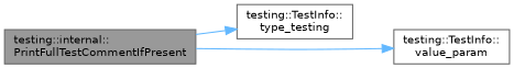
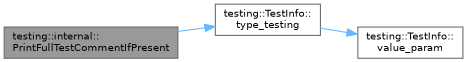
  digraph {
    rankdir=LR
    node [color=grey40 fillcolor=white fontname=Helvetica fontsize=10 shape=box style=filled]
    edge [color=steelblue1 fontname=Helvetica fontsize=10 labelfontname=Helvetica labelfontsize=10 style=solid]
    n1 [color=gray40 fillcolor=grey60 fontcolor=black height=0.2 label="testing::internal::\lPrintFullTestCommentIfPresent" width=0.4]
    n2 [height=0.2 label="testing::TestInfo::\ltype_testing" width=0.4]
    n3 [height=0.2 label="testing::TestInfo::\lvalue_param" width=0.4]
    n1 -> n2
-   n1 -> n3
+   n2 -> n3
  }
